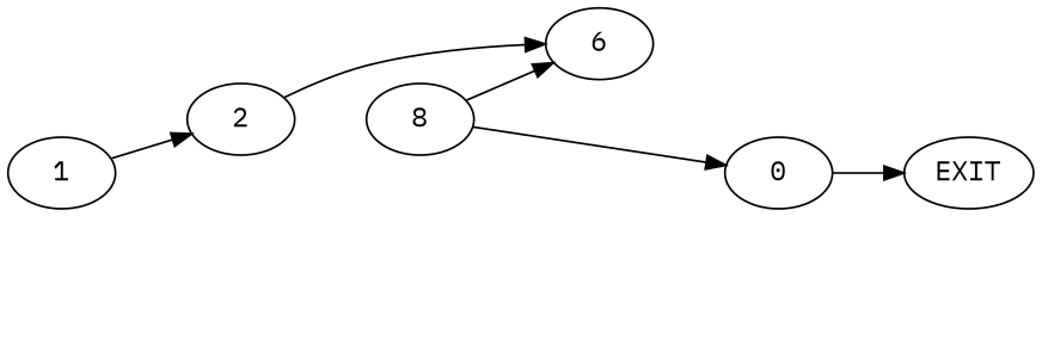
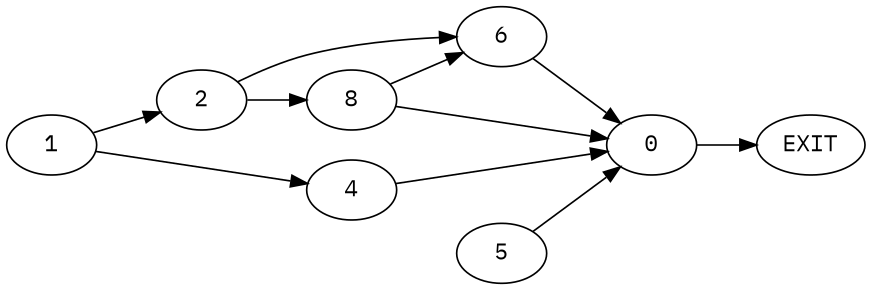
  digraph {
    fontname="IBM Plex Mono"
    rankdir=LR
    node [fontname="IBM Plex Mono"]
    edge [fontname="IBM Plex Mono"]
    1
    2
+   4
    n4 [label=EXIT]
    n5 [label=8]
    6
    n7 [label=0]
+   5
    1 -> 2
+   1 -> 4
+   2 -> n5
    2 -> 6
+   4 -> n7
    n5 -> 6
    n5 -> n7
+   6 -> n7
    n7 -> n4
+   5 -> n7
  }
